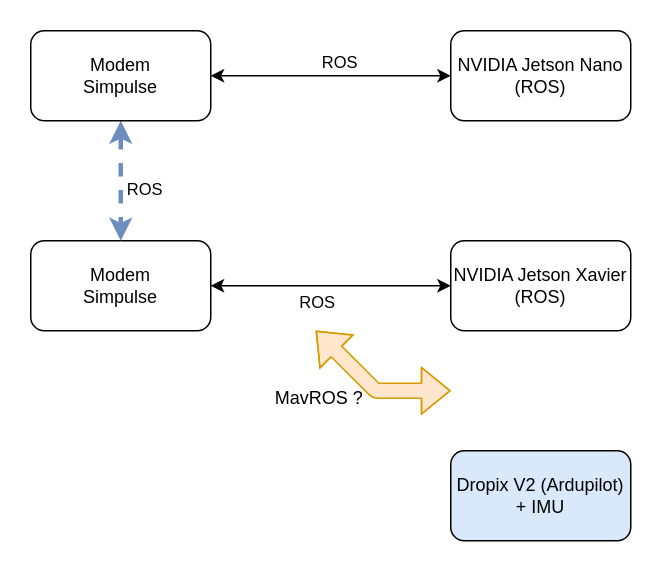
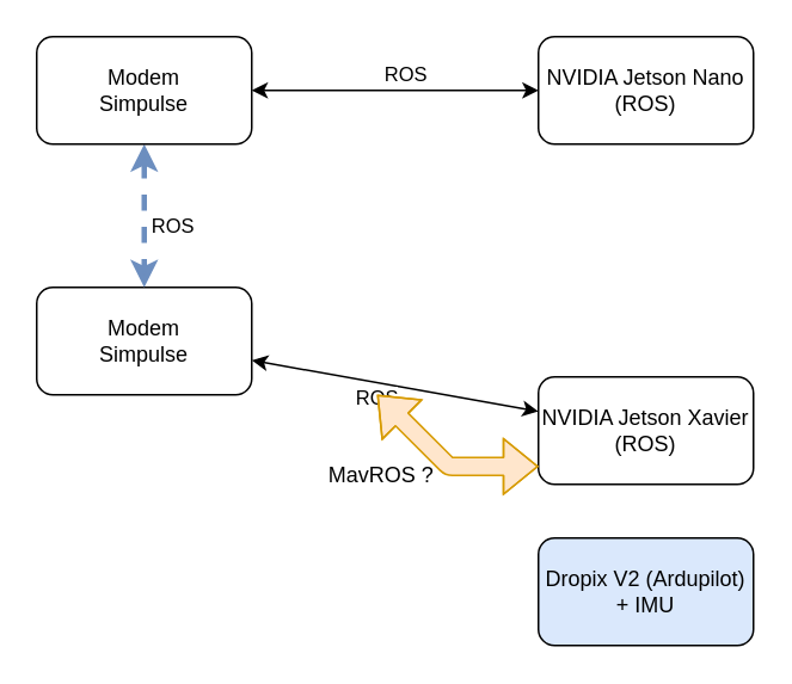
  <mxCell id="0" />
  <mxCell id="1" parent="0" />
  <mxCell id="2" value="Dropix V2 (Ardupilot)&lt;br&gt;+ IMU" style="rounded=1;whiteSpace=wrap;html=1;fillColor=#dae8fc;" vertex="1" parent="1"><mxGeometry x="300" y="300" width="120" height="60" as="geometry" /></mxCell>
  <mxCell id="3" value="" style="edgeStyle=none;html=1;startArrow=classic;startFill=1;" edge="1" parent="1" source="5" target="6"><mxGeometry relative="1" as="geometry" /></mxCell>
  <mxCell id="4" value="ROS" style="edgeLabel;html=1;align=center;verticalAlign=middle;resizable=0;points=[];" vertex="1" connectable="0" parent="3"><mxGeometry x="0.237" y="-1" relative="1" as="geometry"><mxPoint x="9" y="11" as="offset" /></mxGeometry></mxCell>
- <mxCell id="5" value="NVIDIA Jetson Xavier&lt;br&gt;(ROS)" style="whiteSpace=wrap;html=1;rounded=1;" vertex="1" parent="1"><mxGeometry x="300" y="160" width="120" height="60" as="geometry" /></mxCell>
+ <mxCell id="5" value="NVIDIA Jetson Xavier&lt;br&gt;(ROS)" style="whiteSpace=wrap;html=1;rounded=1;" vertex="1" parent="1"><mxGeometry x="300" y="210" width="120" height="60" as="geometry" /></mxCell>
  <mxCell id="6" value="Modem&lt;br&gt;Simpulse" style="whiteSpace=wrap;html=1;rounded=1;" vertex="1" parent="1"><mxGeometry x="20" y="160" width="120" height="60" as="geometry" /></mxCell>
  <mxCell id="7" value="" style="shape=flexArrow;endArrow=classic;startArrow=classic;html=1;fillColor=#ffe6cc;strokeColor=#d79b00;" edge="1" parent="1"><mxGeometry width="100" height="100" relative="1" as="geometry"><mxPoint x="210" y="220" as="sourcePoint" /><mxPoint x="300" y="260" as="targetPoint" /><Array as="points"><mxPoint x="250" y="260" /></Array></mxGeometry></mxCell>
  <mxCell id="8" value="MavROS ?" style="text;html=1;align=center;verticalAlign=middle;whiteSpace=wrap;rounded=0;" vertex="1" parent="1"><mxGeometry x="175" y="250" width="75" height="30" as="geometry" /></mxCell>
  <mxCell id="9" value="NVIDIA Jetson Nano&lt;br&gt;(ROS)" style="rounded=1;whiteSpace=wrap;html=1;" vertex="1" parent="1"><mxGeometry x="300" y="20" width="120" height="60" as="geometry" /></mxCell>
  <mxCell id="10" style="edgeStyle=none;html=1;exitX=0.5;exitY=1;exitDx=0;exitDy=0;entryX=0.5;entryY=0;entryDx=0;entryDy=0;startArrow=classic;startFill=1;dashed=1;fillColor=#dae8fc;strokeColor=#6c8ebf;strokeWidth=3;" edge="1" parent="1" source="14" target="6"><mxGeometry relative="1" as="geometry" /></mxCell>
  <mxCell id="11" value="ROS" style="edgeLabel;html=1;align=center;verticalAlign=middle;resizable=0;points=[];" vertex="1" connectable="0" parent="10"><mxGeometry x="-0.152" y="-1" relative="1" as="geometry"><mxPoint x="16" y="11" as="offset" /></mxGeometry></mxCell>
  <mxCell id="12" style="edgeStyle=none;html=1;exitX=1;exitY=0.5;exitDx=0;exitDy=0;entryX=0;entryY=0.5;entryDx=0;entryDy=0;startArrow=classic;startFill=1;" edge="1" parent="1" source="14" target="9"><mxGeometry relative="1" as="geometry" /></mxCell>
  <mxCell id="13" value="ROS" style="edgeLabel;html=1;align=center;verticalAlign=middle;resizable=0;points=[];rotation=0;" vertex="1" connectable="0" parent="12"><mxGeometry x="0.25" y="2" relative="1" as="geometry"><mxPoint x="-15" y="-8" as="offset" /></mxGeometry></mxCell>
  <mxCell id="14" value="Modem&lt;br&gt;Simpulse" style="whiteSpace=wrap;html=1;rounded=1;" vertex="1" parent="1"><mxGeometry x="20" y="20" width="120" height="60" as="geometry" /></mxCell>
